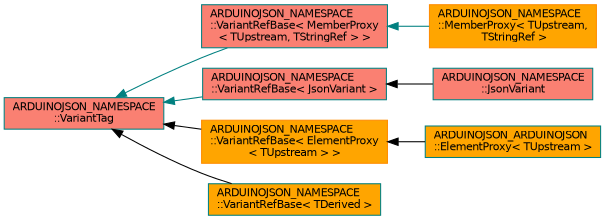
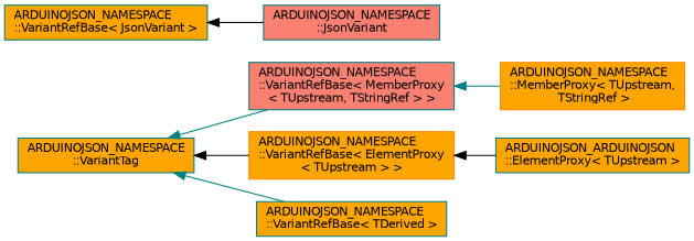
  digraph {
    rankdir=LR
    node [color=teal fillcolor=salmon fontname=Helvetica fontsize=10 shape=record style=filled]
    edge [color=teal dir=back fontname=Helvetica fontsize=10 labelfontname=Helvetica labelfontsize=10 style=solid]
-   n1 [fontcolor=black height=0.2 label="ARDUINOJSON_NAMESPACE\l::VariantTag" width=0.4]
+   n1 [fillcolor=orange fontcolor=black height=0.2 label="ARDUINOJSON_NAMESPACE\l::VariantTag" width=0.4]
    n2 [height=0.2 label="ARDUINOJSON_NAMESPACE\l::VariantRefBase\< MemberProxy\l\< TUpstream, TStringRef \> \>" width=0.4]
-   n3 [height=0.2 label="ARDUINOJSON_NAMESPACE\l::VariantRefBase\< JsonVariant \>" width=0.4]
+   n3 [fillcolor=orange height=0.2 label="ARDUINOJSON_NAMESPACE\l::VariantRefBase\< JsonVariant \>" width=0.4]
    n4 [color=darkorange fillcolor=orange height=0.2 label="ARDUINOJSON_NAMESPACE\l::VariantRefBase\< ElementProxy\l\< TUpstream \> \>" width=0.4]
    n5 [fillcolor=orange height=0.2 label="ARDUINOJSON_NAMESPACE\l::VariantRefBase\< TDerived \>" width=0.4]
    n6 [color=darkorange fillcolor=orange height=0.2 label="ARDUINOJSON_NAMESPACE\l::MemberProxy\< TUpstream,\l TStringRef \>" width=0.4]
    n7 [height=0.2 label="ARDUINOJSON_NAMESPACE\l::JsonVariant" width=0.4]
    n8 [fillcolor=orange height=0.2 label="ARDUINOJSON_ARDUINOJSON\l::ElementProxy\< TUpstream \>" width=0.4]
    n1 -> n2
-   n1 -> n3
    n1 -> n4 [color=black]
-   n1 -> n5 [color=black]
+   n1 -> n5
    n2 -> n6
    n3 -> n7 [color=black]
    n4 -> n8 [color=black]
  }
